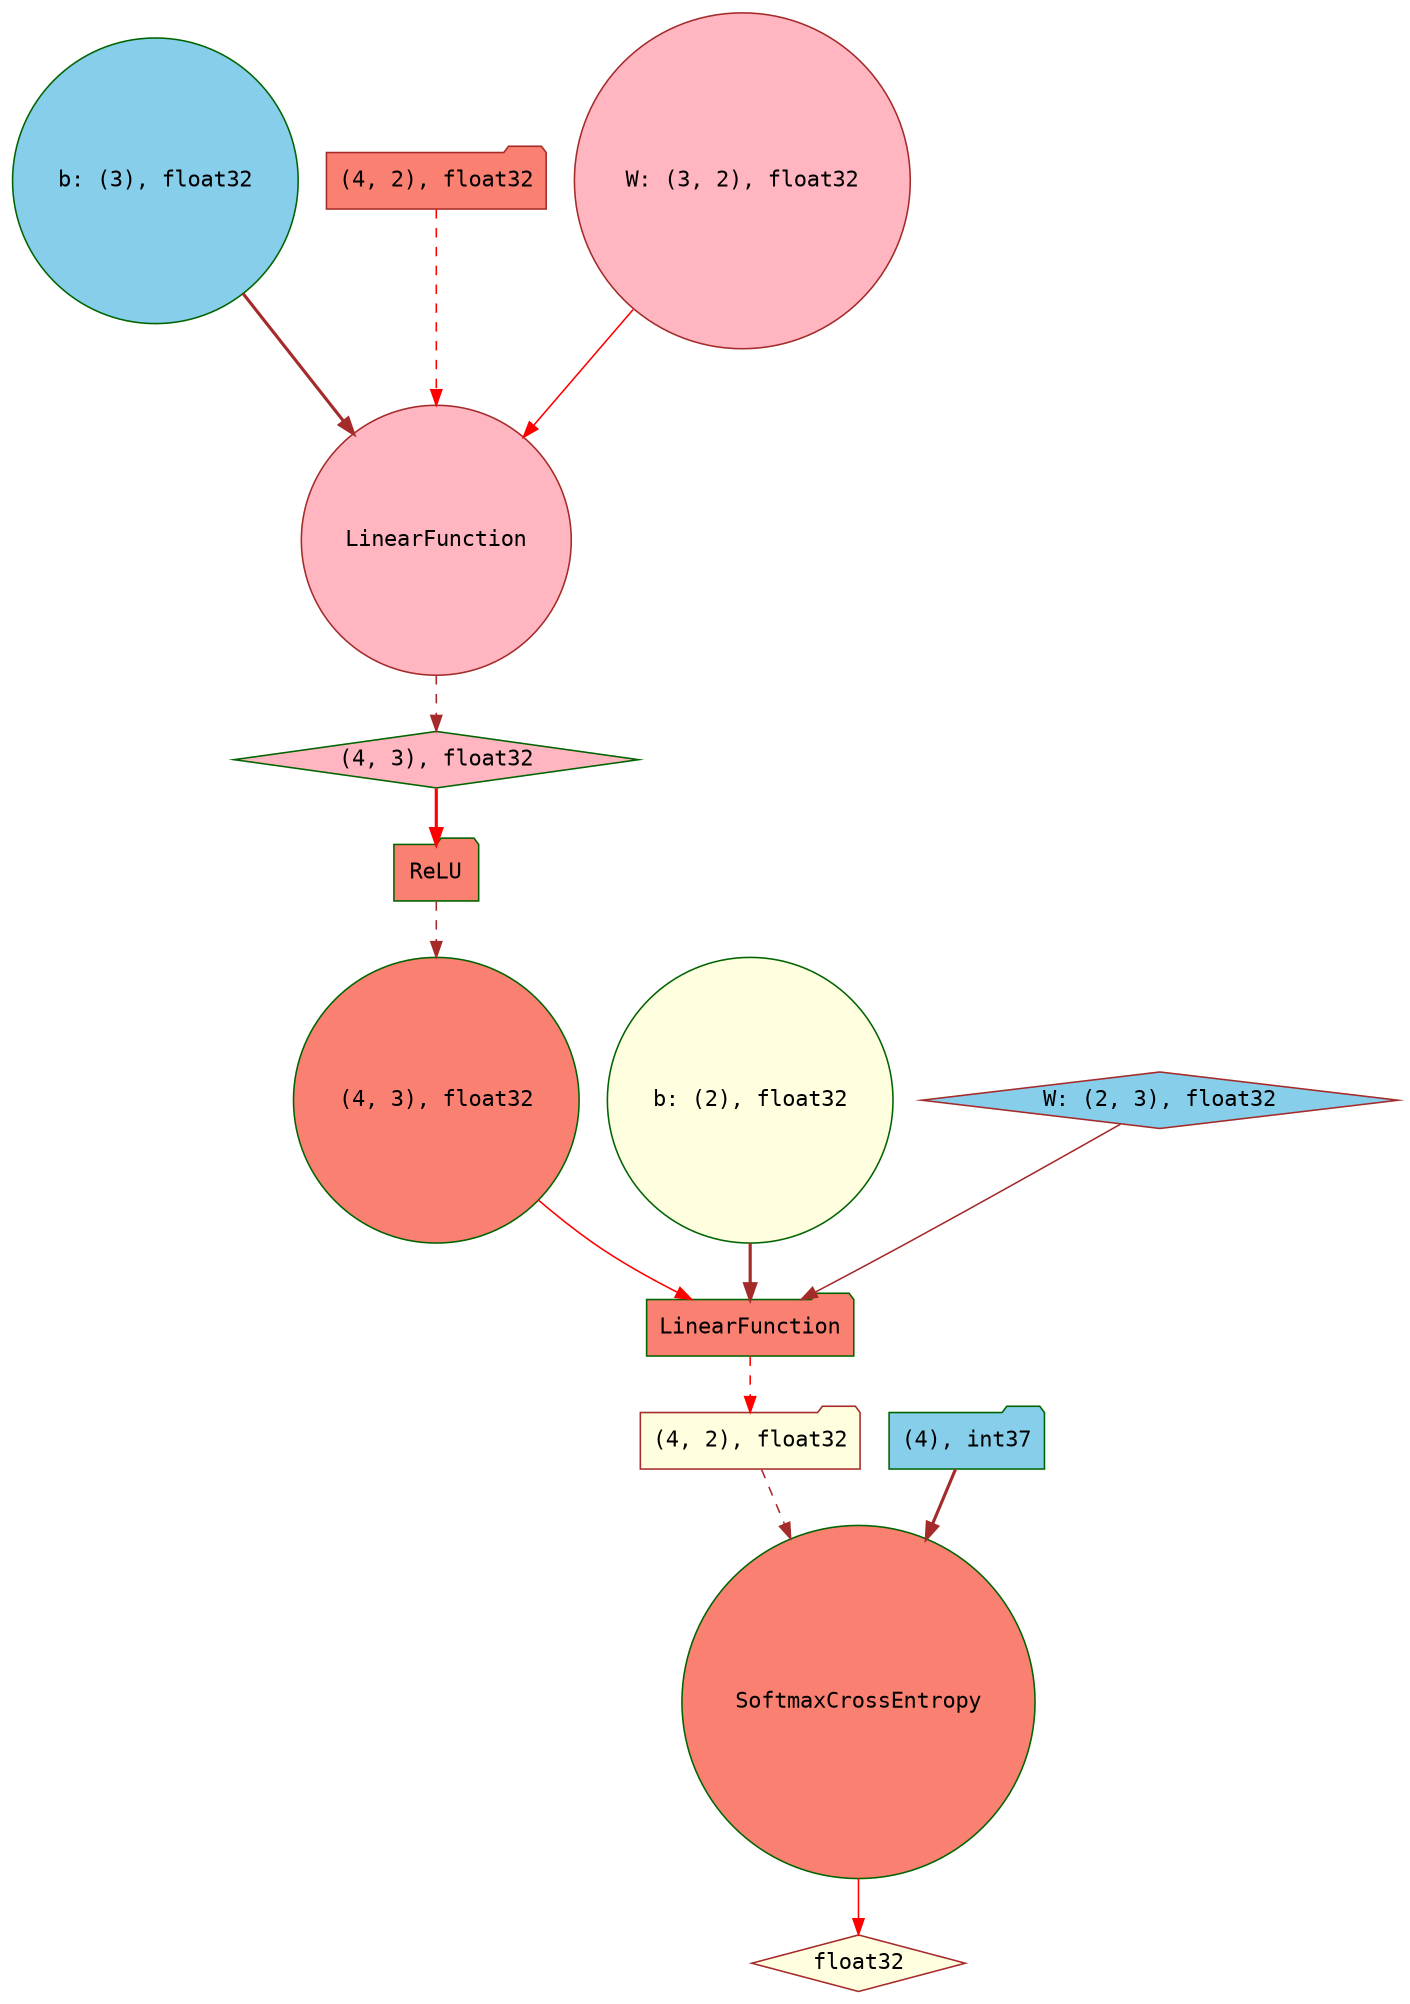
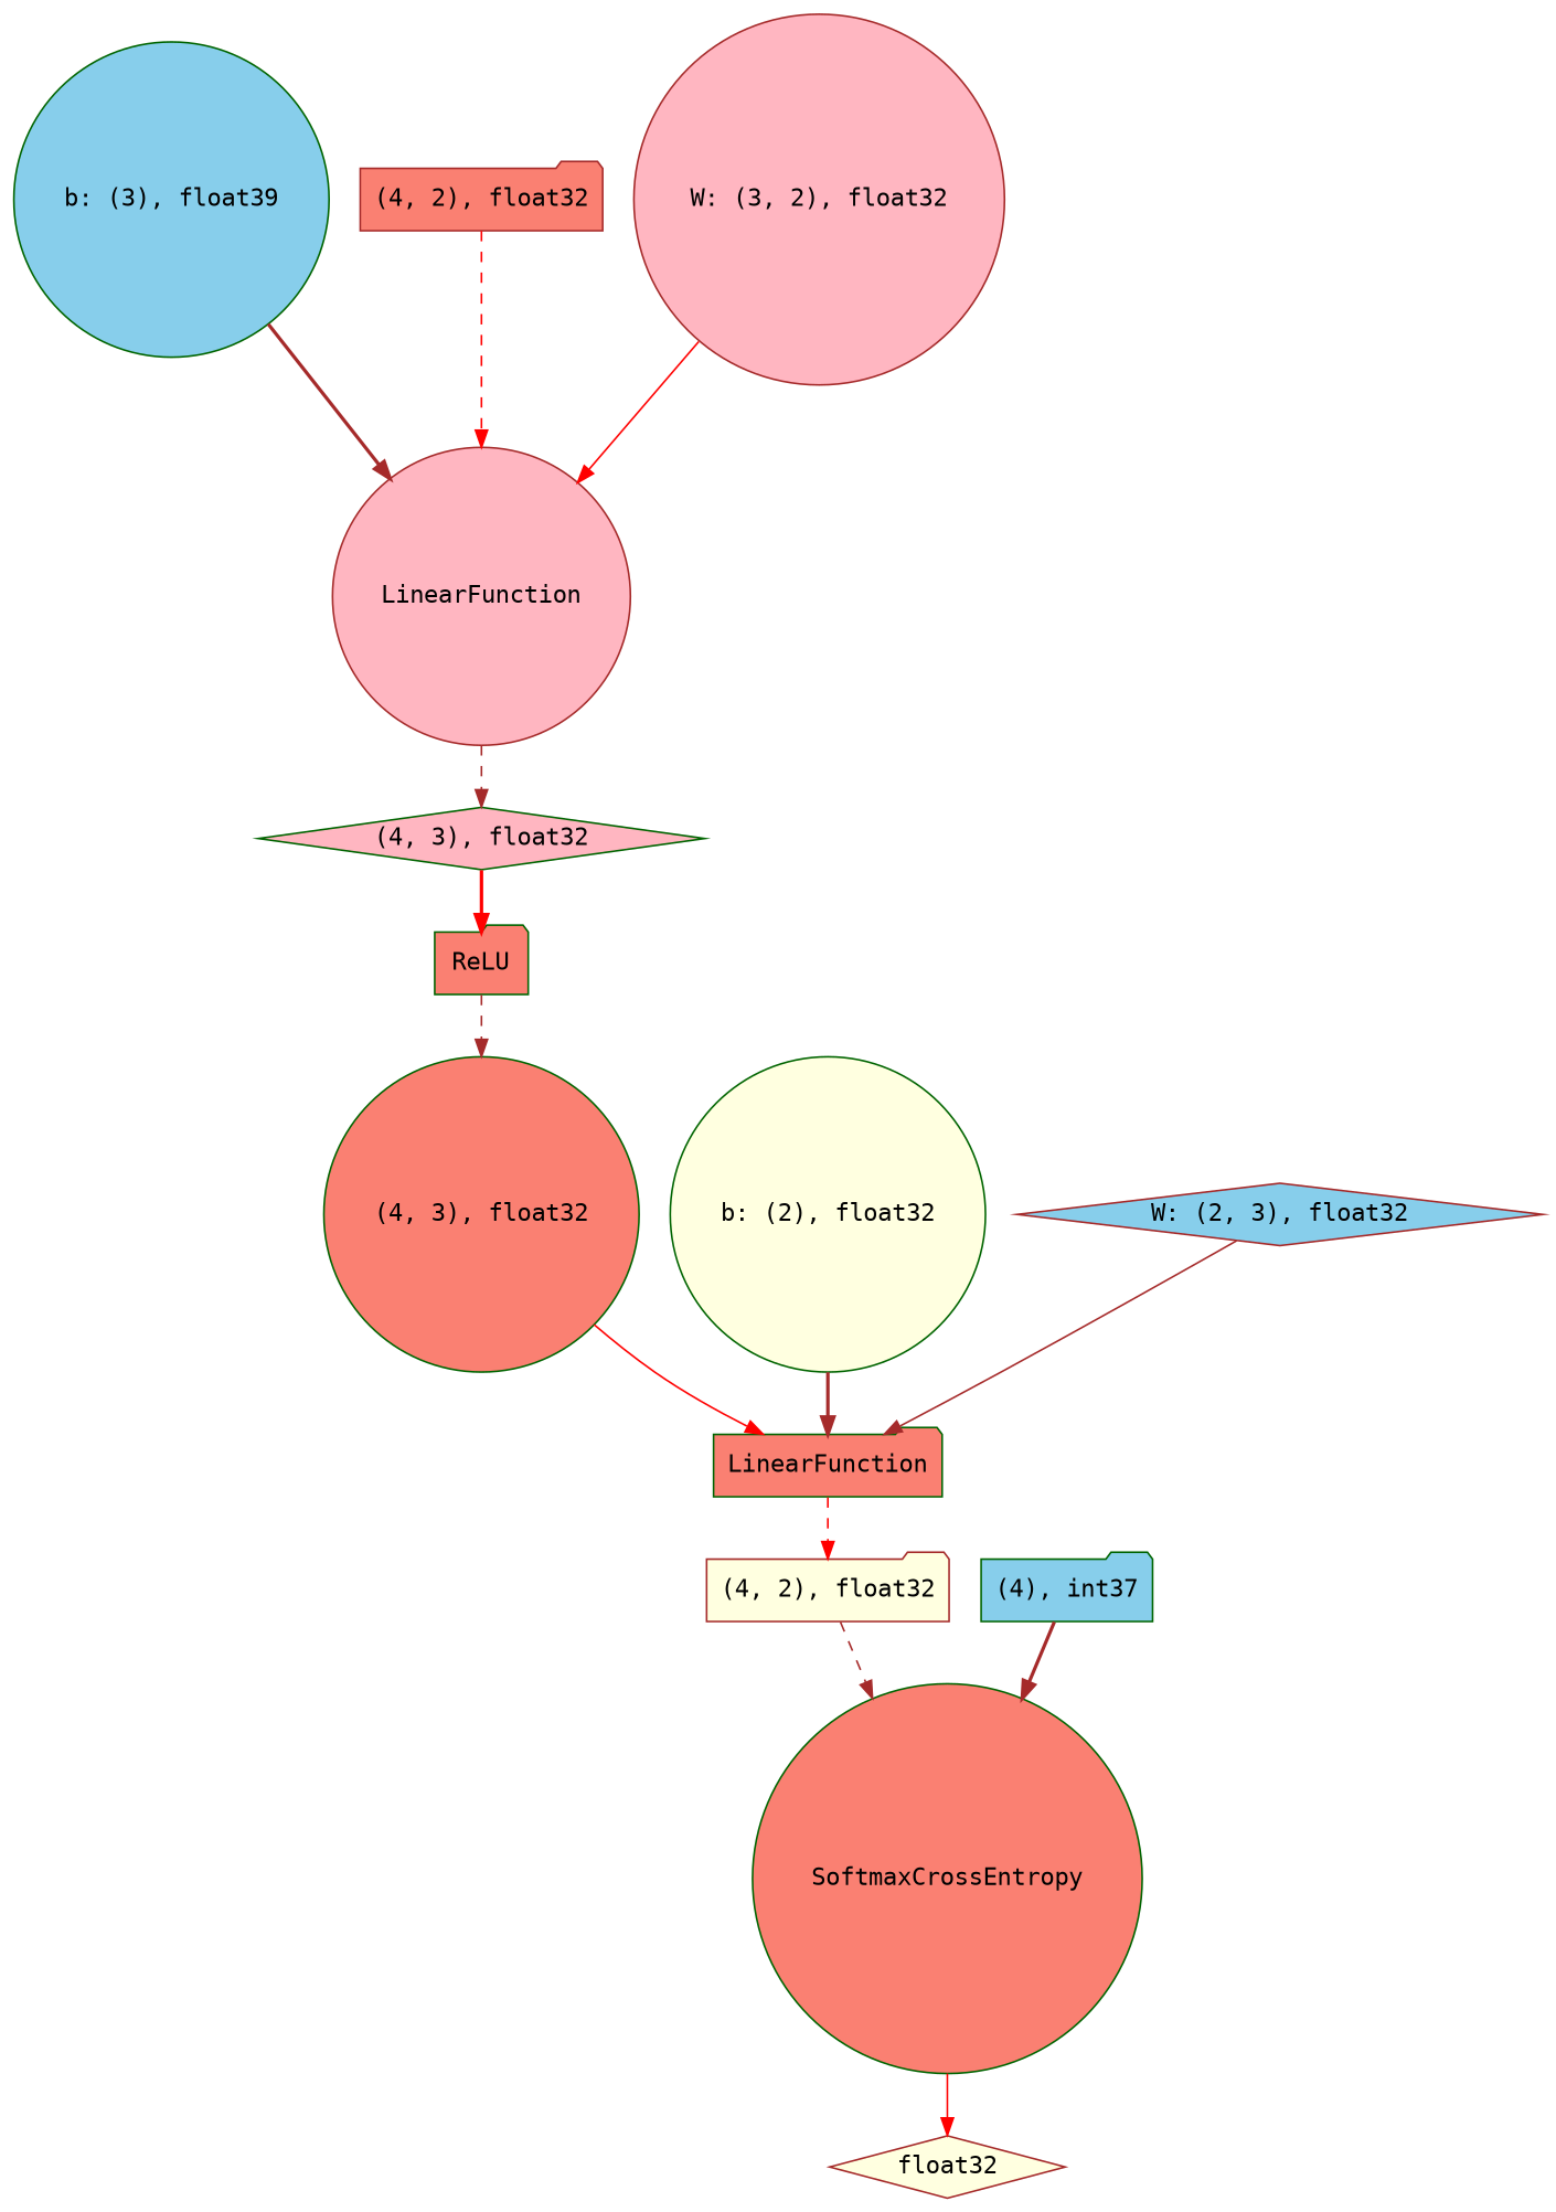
  digraph {
    fontname="DejaVu Sans Mono"
    rankdir=TB
    node [color=darkgreen fillcolor=salmon fontname="DejaVu Sans Mono" shape=circle style=filled]
    edge [color=brown fontname="DejaVu Sans Mono" style=dashed]
-   n1 [fillcolor=skyblue label="b: (3), float32"]
+   n1 [fillcolor=skyblue label="b: (3), float39"]
    n2 [color=brown fillcolor=lightpink label=LinearFunction]
    n3 [fillcolor=lightpink label="(4, 3), float32" shape=diamond]
    n4 [label=ReLU shape=folder]
    n5 [label="(4, 3), float32"]
    n6 [label=LinearFunction shape=folder]
    n7 [color=brown fillcolor=lightyellow label="(4, 2), float32" shape=folder]
    n8 [label=SoftmaxCrossEntropy]
    n9 [color=brown fillcolor=lightyellow label=float32 shape=diamond]
    n10 [fillcolor=lightyellow label="b: (2), float32"]
    n11 [color=brown fillcolor=skyblue label="W: (2, 3), float32" shape=diamond]
    n12 [color=brown label="(4, 2), float32" shape=folder]
    n13 [color=brown fillcolor=lightpink label="W: (3, 2), float32"]
    n14 [fillcolor=skyblue label="(4), int37" shape=folder]
    n1 -> n2 [style=bold]
    n2 -> n3
    n3 -> n4 [color=red style=bold]
    n4 -> n5
    n5 -> n6 [color=red style=solid]
    n6 -> n7 [color=red]
    n7 -> n8
    n8 -> n9 [color=red style=solid]
    n10 -> n6 [style=bold]
    n11 -> n6 [style=solid]
    n12 -> n2 [color=red]
    n13 -> n2 [color=red style=solid]
    n14 -> n8 [style=bold]
  }
